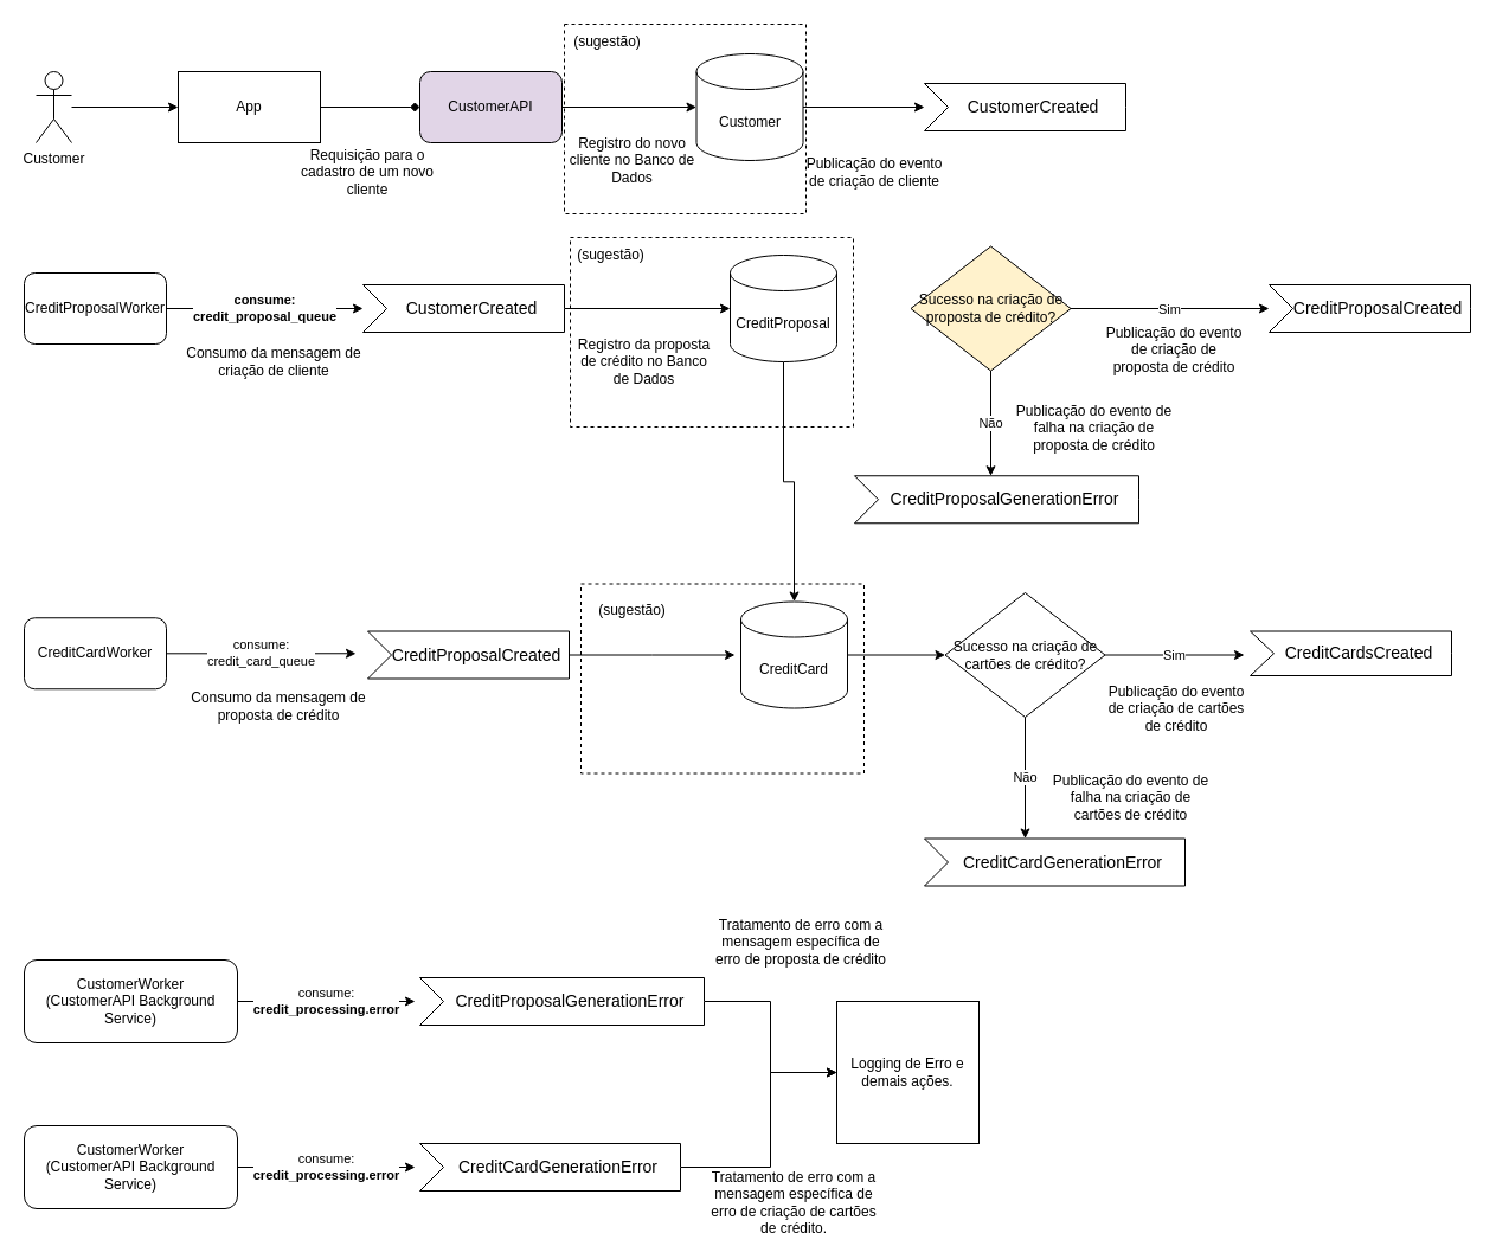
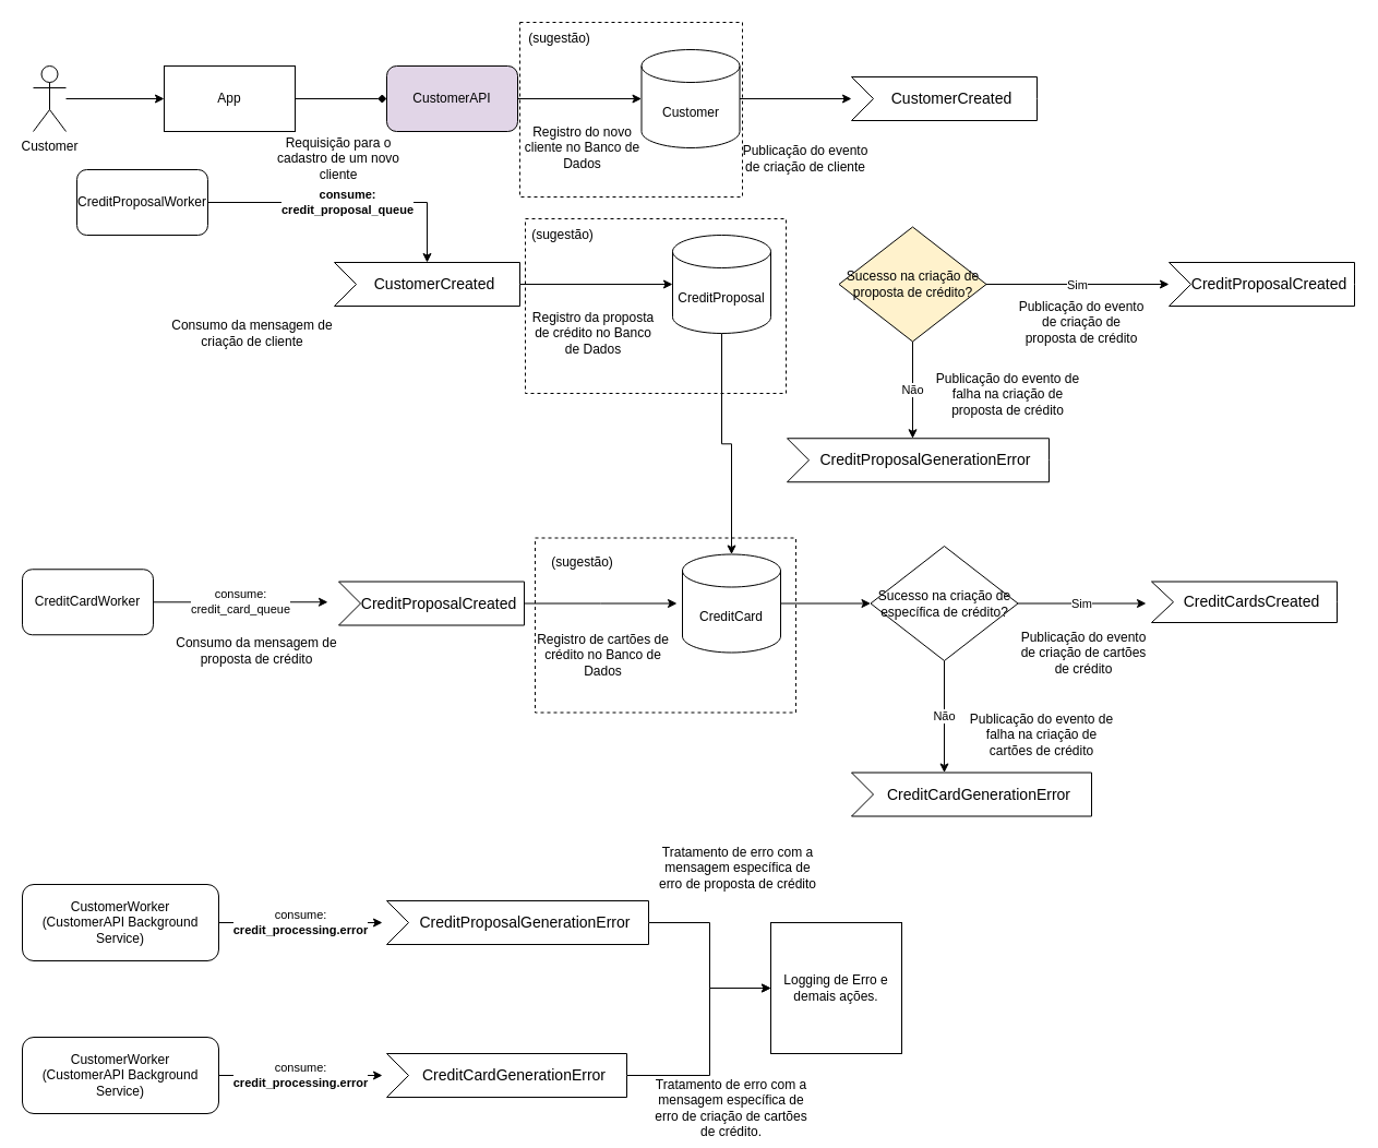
  <mxCell id="0" />
  <mxCell id="1" parent="0" />
  <mxCell id="2" value="" style="rounded=0;whiteSpace=wrap;html=1;dashed=1;" vertex="1" parent="1"><mxGeometry x="490" y="492.5" width="239" height="160" as="geometry" /></mxCell>
  <mxCell id="3" value="" style="rounded=0;whiteSpace=wrap;html=1;dashed=1;" vertex="1" parent="1"><mxGeometry x="481" y="200" width="239" height="160" as="geometry" /></mxCell>
  <mxCell id="4" value="" style="rounded=0;whiteSpace=wrap;html=1;dashed=1;" vertex="1" parent="1"><mxGeometry x="476" y="20" width="204" height="160" as="geometry" /></mxCell>
  <mxCell id="5" style="edgeStyle=orthogonalEdgeStyle;rounded=0;orthogonalLoop=1;jettySize=auto;html=1;" edge="1" parent="1" source="6" target="8"><mxGeometry relative="1" as="geometry" /></mxCell>
  <mxCell id="6" value="Customer" style="shape=umlActor;verticalLabelPosition=bottom;verticalAlign=top;html=1;outlineConnect=0;" vertex="1" parent="1"><mxGeometry x="30" y="60" width="30" height="60" as="geometry" /></mxCell>
  <mxCell id="7" style="edgeStyle=orthogonalEdgeStyle;rounded=0;orthogonalLoop=1;jettySize=auto;html=1;endArrow=diamond;" edge="1" parent="1" source="8" target="10"><mxGeometry relative="1" as="geometry" /></mxCell>
  <mxCell id="8" value="App" style="rounded=0;whiteSpace=wrap;html=1;" vertex="1" parent="1"><mxGeometry x="150" y="60" width="120" height="60" as="geometry" /></mxCell>
  <mxCell id="9" style="edgeStyle=orthogonalEdgeStyle;rounded=0;orthogonalLoop=1;jettySize=auto;html=1;" edge="1" parent="1" source="10" target="24"><mxGeometry relative="1" as="geometry" /></mxCell>
  <mxCell id="10" value="CustomerAPI" style="rounded=1;whiteSpace=wrap;html=1;fillColor=#e1d5e7;" vertex="1" parent="1"><mxGeometry x="354" y="60" width="120" height="60" as="geometry" /></mxCell>
  <mxCell id="11" value="CustomerCreated" style="html=1;shape=mxgraph.infographic.ribbonSimple;notch1=20;notch2=0;align=center;verticalAlign=middle;fontSize=14;fontStyle=0;fillColor=#FFFFFF;flipH=0;spacingRight=0;spacingLeft=14;whiteSpace=wrap;" vertex="1" parent="1"><mxGeometry x="780" y="70" width="170" height="40" as="geometry" /></mxCell>
  <mxCell id="12" value="Requisição para o cadastro de um novo cliente" style="text;html=1;align=center;verticalAlign=middle;whiteSpace=wrap;rounded=0;" vertex="1" parent="1"><mxGeometry x="250" y="130" width="120" height="30" as="geometry" /></mxCell>
  <mxCell id="13" value="Publicação do evento de criação de proposta de crédito" style="text;html=1;align=center;verticalAlign=middle;whiteSpace=wrap;rounded=0;" vertex="1" parent="1"><mxGeometry x="931" y="280" width="120" height="30" as="geometry" /></mxCell>
  <mxCell id="14" value="&lt;span class=&quot;notion-enable-hover&quot; data-token-index=&quot;0&quot; style=&quot;font-weight:600&quot;&gt;consume:&lt;br&gt;credit_proposal_queue&lt;/span&gt;" style="edgeStyle=orthogonalEdgeStyle;rounded=0;orthogonalLoop=1;jettySize=auto;html=1;" edge="1" parent="1" source="15" target="17"><mxGeometry relative="1" as="geometry" /></mxCell>
- <mxCell id="15" value="CreditProposalWorker" style="rounded=1;whiteSpace=wrap;html=1;" vertex="1" parent="1"><mxGeometry x="20" y="230" width="120" height="60" as="geometry" /></mxCell>
+ <mxCell id="15" value="CreditProposalWorker" style="rounded=1;whiteSpace=wrap;html=1;" vertex="1" parent="1"><mxGeometry x="70" y="155" width="120" height="60" as="geometry" /></mxCell>
  <mxCell id="16" style="edgeStyle=orthogonalEdgeStyle;rounded=0;orthogonalLoop=1;jettySize=auto;html=1;" edge="1" parent="1" source="17" target="20"><mxGeometry relative="1" as="geometry" /></mxCell>
  <mxCell id="17" value="CustomerCreated" style="html=1;shape=mxgraph.infographic.ribbonSimple;notch1=20;notch2=0;align=center;verticalAlign=middle;fontSize=14;fontStyle=0;fillColor=#FFFFFF;flipH=0;spacingRight=0;spacingLeft=14;whiteSpace=wrap;" vertex="1" parent="1"><mxGeometry x="306" y="240" width="170" height="40" as="geometry" /></mxCell>
  <mxCell id="18" value="Consumo da mensagem de criação de cliente" style="text;html=1;align=center;verticalAlign=middle;whiteSpace=wrap;rounded=0;" vertex="1" parent="1"><mxGeometry x="156" y="290" width="150" height="30" as="geometry" /></mxCell>
  <mxCell id="19" style="edgeStyle=orthogonalEdgeStyle;rounded=0;orthogonalLoop=1;jettySize=auto;html=1;" edge="1" parent="1" source="20" target="32"><mxGeometry relative="1" as="geometry" /></mxCell>
  <mxCell id="20" value="CreditProposal" style="shape=cylinder3;whiteSpace=wrap;html=1;boundedLbl=1;backgroundOutline=1;size=15;" vertex="1" parent="1"><mxGeometry x="616" y="215" width="90" height="90" as="geometry" /></mxCell>
  <mxCell id="21" value="CreditProposalCreated" style="html=1;shape=mxgraph.infographic.ribbonSimple;notch1=20;notch2=0;align=center;verticalAlign=middle;fontSize=14;fontStyle=0;fillColor=#FFFFFF;flipH=0;spacingRight=0;spacingLeft=14;whiteSpace=wrap;" vertex="1" parent="1"><mxGeometry x="1071" y="240" width="170" height="40" as="geometry" /></mxCell>
  <mxCell id="22" value="Registro da proposta de crédito no Banco de Dados" style="text;html=1;align=center;verticalAlign=middle;whiteSpace=wrap;rounded=0;" vertex="1" parent="1"><mxGeometry x="481" y="290" width="125" height="30" as="geometry" /></mxCell>
  <mxCell id="23" style="edgeStyle=orthogonalEdgeStyle;rounded=0;orthogonalLoop=1;jettySize=auto;html=1;" edge="1" parent="1" source="24" target="11"><mxGeometry relative="1" as="geometry" /></mxCell>
  <mxCell id="24" value="Customer" style="shape=cylinder3;whiteSpace=wrap;html=1;boundedLbl=1;backgroundOutline=1;size=15;" vertex="1" parent="1"><mxGeometry x="587.5" y="45" width="90" height="90" as="geometry" /></mxCell>
  <mxCell id="25" value="Registro do novo&lt;div&gt;cliente no Banco de Dados&lt;/div&gt;" style="text;html=1;align=center;verticalAlign=middle;whiteSpace=wrap;rounded=0;" vertex="1" parent="1"><mxGeometry x="461" y="120" width="145" height="30" as="geometry" /></mxCell>
  <mxCell id="26" value="consume:&lt;br&gt;credit_card_queue" style="edgeStyle=orthogonalEdgeStyle;rounded=0;orthogonalLoop=1;jettySize=auto;html=1;" edge="1" parent="1" source="27"><mxGeometry relative="1" as="geometry"><mxPoint x="300" y="551.25" as="targetPoint" /></mxGeometry></mxCell>
  <mxCell id="27" value="CreditCardWorker" style="rounded=1;whiteSpace=wrap;html=1;" vertex="1" parent="1"><mxGeometry x="20" y="521.25" width="120" height="60" as="geometry" /></mxCell>
  <mxCell id="28" style="edgeStyle=orthogonalEdgeStyle;rounded=0;orthogonalLoop=1;jettySize=auto;html=1;" edge="1" parent="1" source="29"><mxGeometry relative="1" as="geometry"><mxPoint x="620" y="552.5" as="targetPoint" /></mxGeometry></mxCell>
  <mxCell id="29" value="CreditProposalCreated" style="html=1;shape=mxgraph.infographic.ribbonSimple;notch1=20;notch2=0;align=center;verticalAlign=middle;fontSize=14;fontStyle=0;fillColor=#FFFFFF;flipH=0;spacingRight=0;spacingLeft=14;whiteSpace=wrap;" vertex="1" parent="1"><mxGeometry x="310" y="532.5" width="170" height="40" as="geometry" /></mxCell>
  <mxCell id="30" value="Consumo da mensagem de proposta de crédito" style="text;html=1;align=center;verticalAlign=middle;whiteSpace=wrap;rounded=0;" vertex="1" parent="1"><mxGeometry x="160" y="581.25" width="150" height="30" as="geometry" /></mxCell>
  <mxCell id="31" style="edgeStyle=orthogonalEdgeStyle;rounded=0;orthogonalLoop=1;jettySize=auto;html=1;entryX=0;entryY=0.5;entryDx=0;entryDy=0;" edge="1" parent="1" source="32" target="42"><mxGeometry relative="1" as="geometry" /></mxCell>
  <mxCell id="32" value="CreditCard" style="shape=cylinder3;whiteSpace=wrap;html=1;boundedLbl=1;backgroundOutline=1;size=15;" vertex="1" parent="1"><mxGeometry x="625" y="507.5" width="90" height="90" as="geometry" /></mxCell>
  <mxCell id="33" value="CreditCardsCreated" style="html=1;shape=mxgraph.infographic.ribbonSimple;notch1=20;notch2=0;align=center;verticalAlign=middle;fontSize=14;fontStyle=0;fillColor=#FFFFFF;flipH=0;spacingRight=0;spacingLeft=14;whiteSpace=wrap;" vertex="1" parent="1"><mxGeometry x="1055" y="532.5" width="170" height="37.5" as="geometry" /></mxCell>
  <mxCell id="34" value="consume:&lt;br&gt;&lt;span class=&quot;notion-enable-hover&quot; data-token-index=&quot;0&quot; style=&quot;font-weight:600&quot;&gt;credit_processing.error&lt;/span&gt;" style="edgeStyle=orthogonalEdgeStyle;rounded=0;orthogonalLoop=1;jettySize=auto;html=1;" edge="1" parent="1" source="35"><mxGeometry relative="1" as="geometry"><mxPoint x="350" y="845" as="targetPoint" /></mxGeometry></mxCell>
  <mxCell id="35" value="CustomerWorker&lt;div&gt;&lt;span style=&quot;background-color: initial;&quot;&gt;(CustomerAPI Background Service)&lt;/span&gt;&lt;/div&gt;" style="rounded=1;whiteSpace=wrap;html=1;" vertex="1" parent="1"><mxGeometry x="20" y="810" width="180" height="70" as="geometry" /></mxCell>
  <mxCell id="36" value="Não" style="edgeStyle=orthogonalEdgeStyle;rounded=0;orthogonalLoop=1;jettySize=auto;html=1;" edge="1" parent="1" source="38"><mxGeometry relative="1" as="geometry"><mxPoint x="836" y="401.25" as="targetPoint" /></mxGeometry></mxCell>
  <mxCell id="37" value="Sim" style="edgeStyle=orthogonalEdgeStyle;rounded=0;orthogonalLoop=1;jettySize=auto;html=1;" edge="1" parent="1" source="38"><mxGeometry relative="1" as="geometry"><mxPoint x="1071" y="260" as="targetPoint" /></mxGeometry></mxCell>
  <mxCell id="38" value="Sucesso na criação de proposta de crédito?" style="rhombus;whiteSpace=wrap;html=1;fillColor=#fff2cc;" vertex="1" parent="1"><mxGeometry x="768.5" y="207.5" width="135" height="105" as="geometry" /></mxCell>
  <mxCell id="39" value="CreditProposalGenerationError" style="html=1;shape=mxgraph.infographic.ribbonSimple;notch1=20;notch2=0;align=center;verticalAlign=middle;fontSize=14;fontStyle=0;fillColor=#FFFFFF;flipH=0;spacingRight=0;spacingLeft=14;whiteSpace=wrap;" vertex="1" parent="1"><mxGeometry x="721" y="401.25" width="240" height="40" as="geometry" /></mxCell>
  <mxCell id="40" value="Publicação do evento de falha na criação de proposta de crédito" style="text;html=1;align=center;verticalAlign=middle;whiteSpace=wrap;rounded=0;" vertex="1" parent="1"><mxGeometry x="856" y="341.25" width="135" height="40" as="geometry" /></mxCell>
  <mxCell id="41" value="Sim" style="edgeStyle=orthogonalEdgeStyle;rounded=0;orthogonalLoop=1;jettySize=auto;html=1;" edge="1" parent="1" source="42"><mxGeometry relative="1" as="geometry"><mxPoint x="1050" y="552.5" as="targetPoint" /></mxGeometry></mxCell>
- <mxCell id="42" value="Sucesso na criação de cartões de crédito?" style="rhombus;whiteSpace=wrap;html=1;" vertex="1" parent="1"><mxGeometry x="797.5" y="500" width="135" height="105" as="geometry" /></mxCell>
+ <mxCell id="42" value="Sucesso na criação de específica de crédito?" style="rhombus;whiteSpace=wrap;html=1;" vertex="1" parent="1"><mxGeometry x="797.5" y="500" width="135" height="105" as="geometry" /></mxCell>
  <mxCell id="43" value="CreditCardGenerationError" style="html=1;shape=mxgraph.infographic.ribbonSimple;notch1=20;notch2=0;align=center;verticalAlign=middle;fontSize=14;fontStyle=0;fillColor=#FFFFFF;flipH=0;spacingRight=0;spacingLeft=14;whiteSpace=wrap;" vertex="1" parent="1"><mxGeometry x="780" y="707.5" width="220" height="40" as="geometry" /></mxCell>
  <mxCell id="44" value="Não" style="edgeStyle=orthogonalEdgeStyle;rounded=0;orthogonalLoop=1;jettySize=auto;html=1;entryX=0;entryY=0;entryDx=85;entryDy=0;entryPerimeter=0;" edge="1" parent="1" source="42" target="43"><mxGeometry relative="1" as="geometry" /></mxCell>
  <mxCell id="45" value="Publicação do evento de falha na criação de cartões de crédito" style="text;html=1;align=center;verticalAlign=middle;whiteSpace=wrap;rounded=0;" vertex="1" parent="1"><mxGeometry x="887" y="652.5" width="135" height="40" as="geometry" /></mxCell>
  <mxCell id="46" value="Publicação do evento de criação de cliente" style="text;html=1;align=center;verticalAlign=middle;whiteSpace=wrap;rounded=0;" vertex="1" parent="1"><mxGeometry x="677.5" y="130" width="120" height="30" as="geometry" /></mxCell>
+ <mxCell id="47" value="Registro de cartões de crédito no Banco de Dados" style="text;html=1;align=center;verticalAlign=middle;whiteSpace=wrap;rounded=0;" vertex="1" parent="1"><mxGeometry x="490" y="585" width="125" height="30" as="geometry" /></mxCell>
  <mxCell id="48" value="Publicação do evento de criação de cartões de crédito" style="text;html=1;align=center;verticalAlign=middle;whiteSpace=wrap;rounded=0;" vertex="1" parent="1"><mxGeometry x="932.5" y="582.5" width="120" height="30" as="geometry" /></mxCell>
  <mxCell id="49" style="edgeStyle=orthogonalEdgeStyle;rounded=0;orthogonalLoop=1;jettySize=auto;html=1;" edge="1" parent="1" source="50" target="55"><mxGeometry relative="1" as="geometry" /></mxCell>
  <mxCell id="50" value="CreditProposalGenerationError" style="html=1;shape=mxgraph.infographic.ribbonSimple;notch1=20;notch2=0;align=center;verticalAlign=middle;fontSize=14;fontStyle=0;fillColor=#FFFFFF;flipH=0;spacingRight=0;spacingLeft=14;whiteSpace=wrap;" vertex="1" parent="1"><mxGeometry x="354" y="825" width="240" height="40" as="geometry" /></mxCell>
  <mxCell id="51" style="edgeStyle=orthogonalEdgeStyle;rounded=0;orthogonalLoop=1;jettySize=auto;html=1;entryX=0;entryY=0.5;entryDx=0;entryDy=0;" edge="1" parent="1" source="52" target="55"><mxGeometry relative="1" as="geometry"><Array as="points"><mxPoint x="650" y="985" /><mxPoint x="650" y="905" /></Array></mxGeometry></mxCell>
  <mxCell id="52" value="CreditCardGenerationError" style="html=1;shape=mxgraph.infographic.ribbonSimple;notch1=20;notch2=0;align=center;verticalAlign=middle;fontSize=14;fontStyle=0;fillColor=#FFFFFF;flipH=0;spacingRight=0;spacingLeft=14;whiteSpace=wrap;" vertex="1" parent="1"><mxGeometry x="354" y="965" width="220" height="40" as="geometry" /></mxCell>
  <mxCell id="53" value="consume:&lt;br&gt;&lt;span class=&quot;notion-enable-hover&quot; data-token-index=&quot;0&quot; style=&quot;font-weight:600&quot;&gt;credit_processing.error&lt;/span&gt;" style="edgeStyle=orthogonalEdgeStyle;rounded=0;orthogonalLoop=1;jettySize=auto;html=1;" edge="1" parent="1" source="54"><mxGeometry relative="1" as="geometry"><mxPoint x="350" y="985" as="targetPoint" /></mxGeometry></mxCell>
  <mxCell id="54" value="CustomerWorker&lt;div&gt;&lt;span style=&quot;background-color: initial;&quot;&gt;(CustomerAPI Background Service)&lt;/span&gt;&lt;/div&gt;" style="rounded=1;whiteSpace=wrap;html=1;" vertex="1" parent="1"><mxGeometry x="20" y="950" width="180" height="70" as="geometry" /></mxCell>
  <mxCell id="55" value="Logging de Erro e demais ações." style="whiteSpace=wrap;html=1;aspect=fixed;" vertex="1" parent="1"><mxGeometry x="706" y="845" width="120" height="120" as="geometry" /></mxCell>
  <mxCell id="56" value="Tratamento de erro com a mensagem específica de erro de proposta de crédito" style="text;html=1;align=center;verticalAlign=middle;whiteSpace=wrap;rounded=0;" vertex="1" parent="1"><mxGeometry x="600.5" y="780" width="149.5" height="30" as="geometry" /></mxCell>
  <mxCell id="57" value="Tratamento de erro com a mensagem específica de erro de criação de cartões de crédito." style="text;html=1;align=center;verticalAlign=middle;whiteSpace=wrap;rounded=0;" vertex="1" parent="1"><mxGeometry x="595.25" y="1000" width="149.5" height="30" as="geometry" /></mxCell>
  <mxCell id="58" value="(sugestão)" style="text;html=1;align=center;verticalAlign=middle;whiteSpace=wrap;rounded=0;" vertex="1" parent="1"><mxGeometry x="440" y="20" width="145" height="30" as="geometry" /></mxCell>
  <mxCell id="59" value="(sugestão)" style="text;html=1;align=center;verticalAlign=middle;whiteSpace=wrap;rounded=0;" vertex="1" parent="1"><mxGeometry x="442.5" y="200" width="145" height="30" as="geometry" /></mxCell>
  <mxCell id="60" value="(sugestão)" style="text;html=1;align=center;verticalAlign=middle;whiteSpace=wrap;rounded=0;" vertex="1" parent="1"><mxGeometry x="461" y="500" width="145" height="30" as="geometry" /></mxCell>
